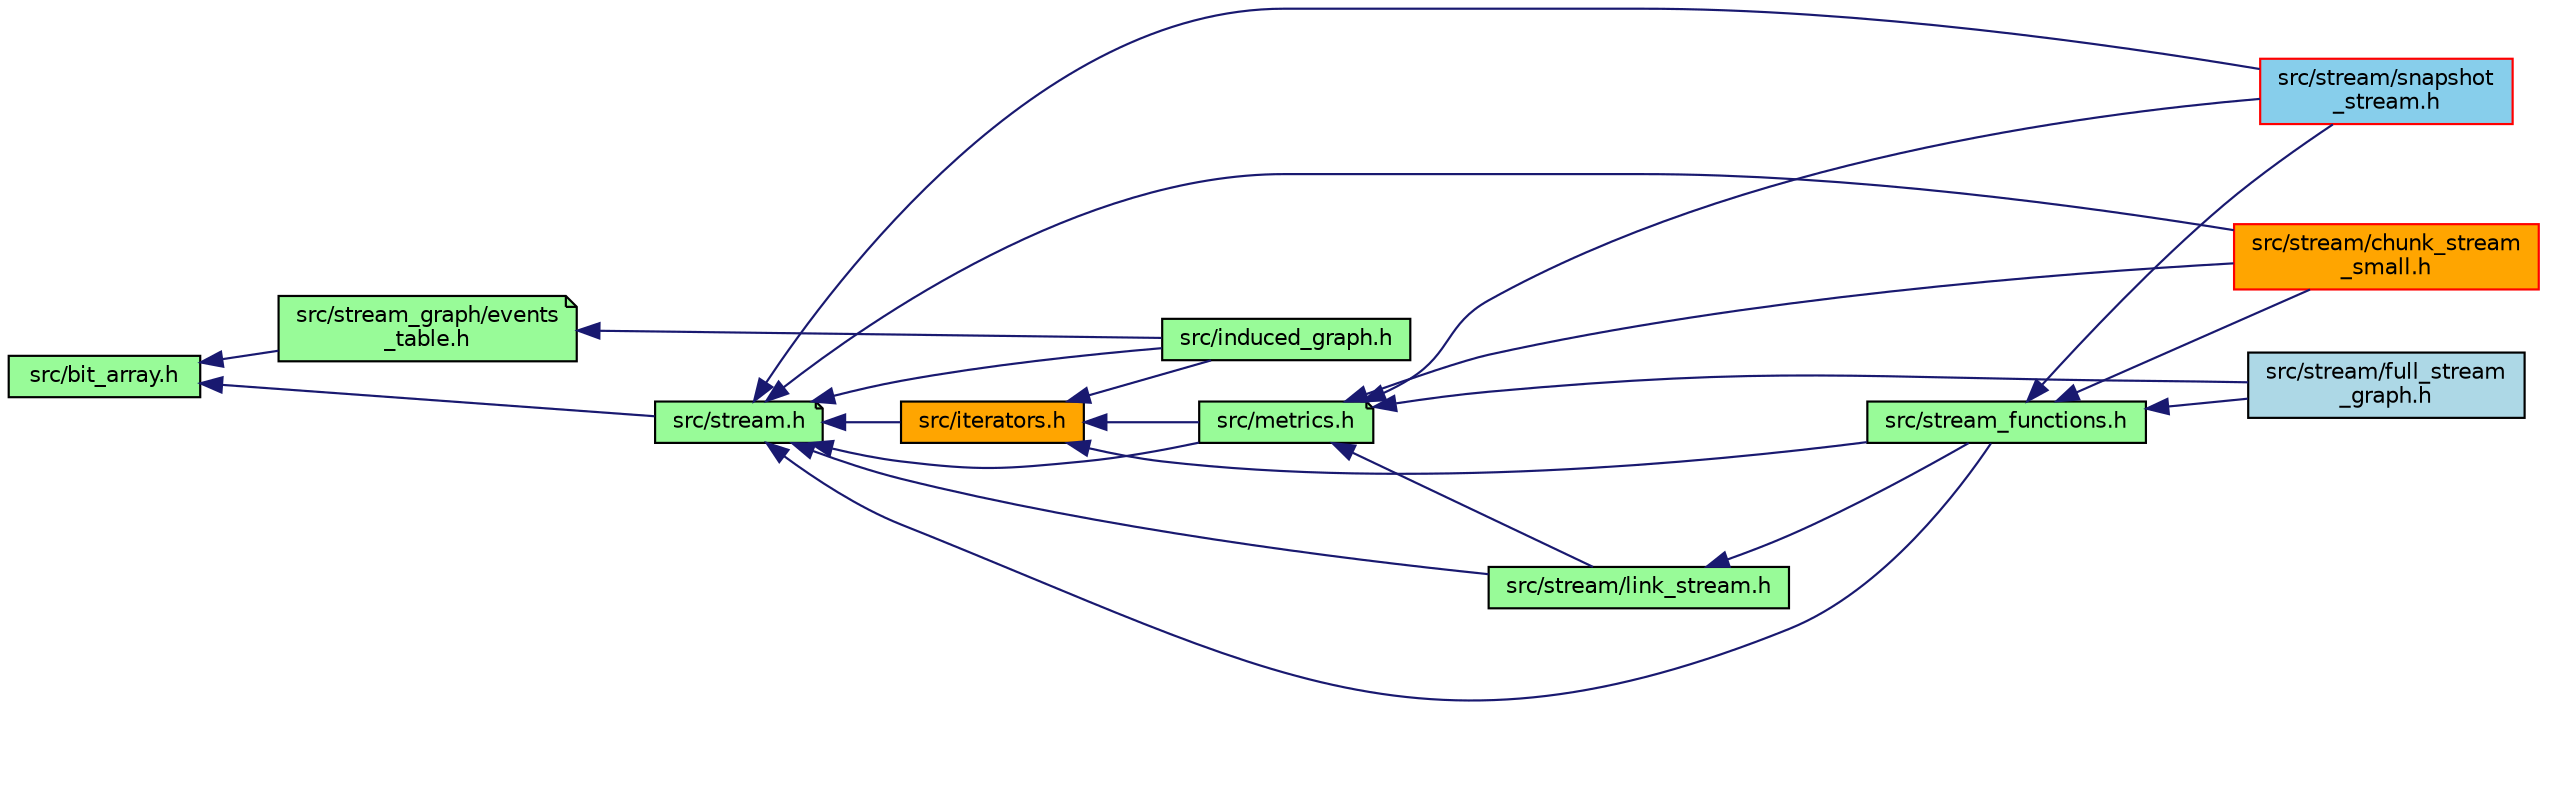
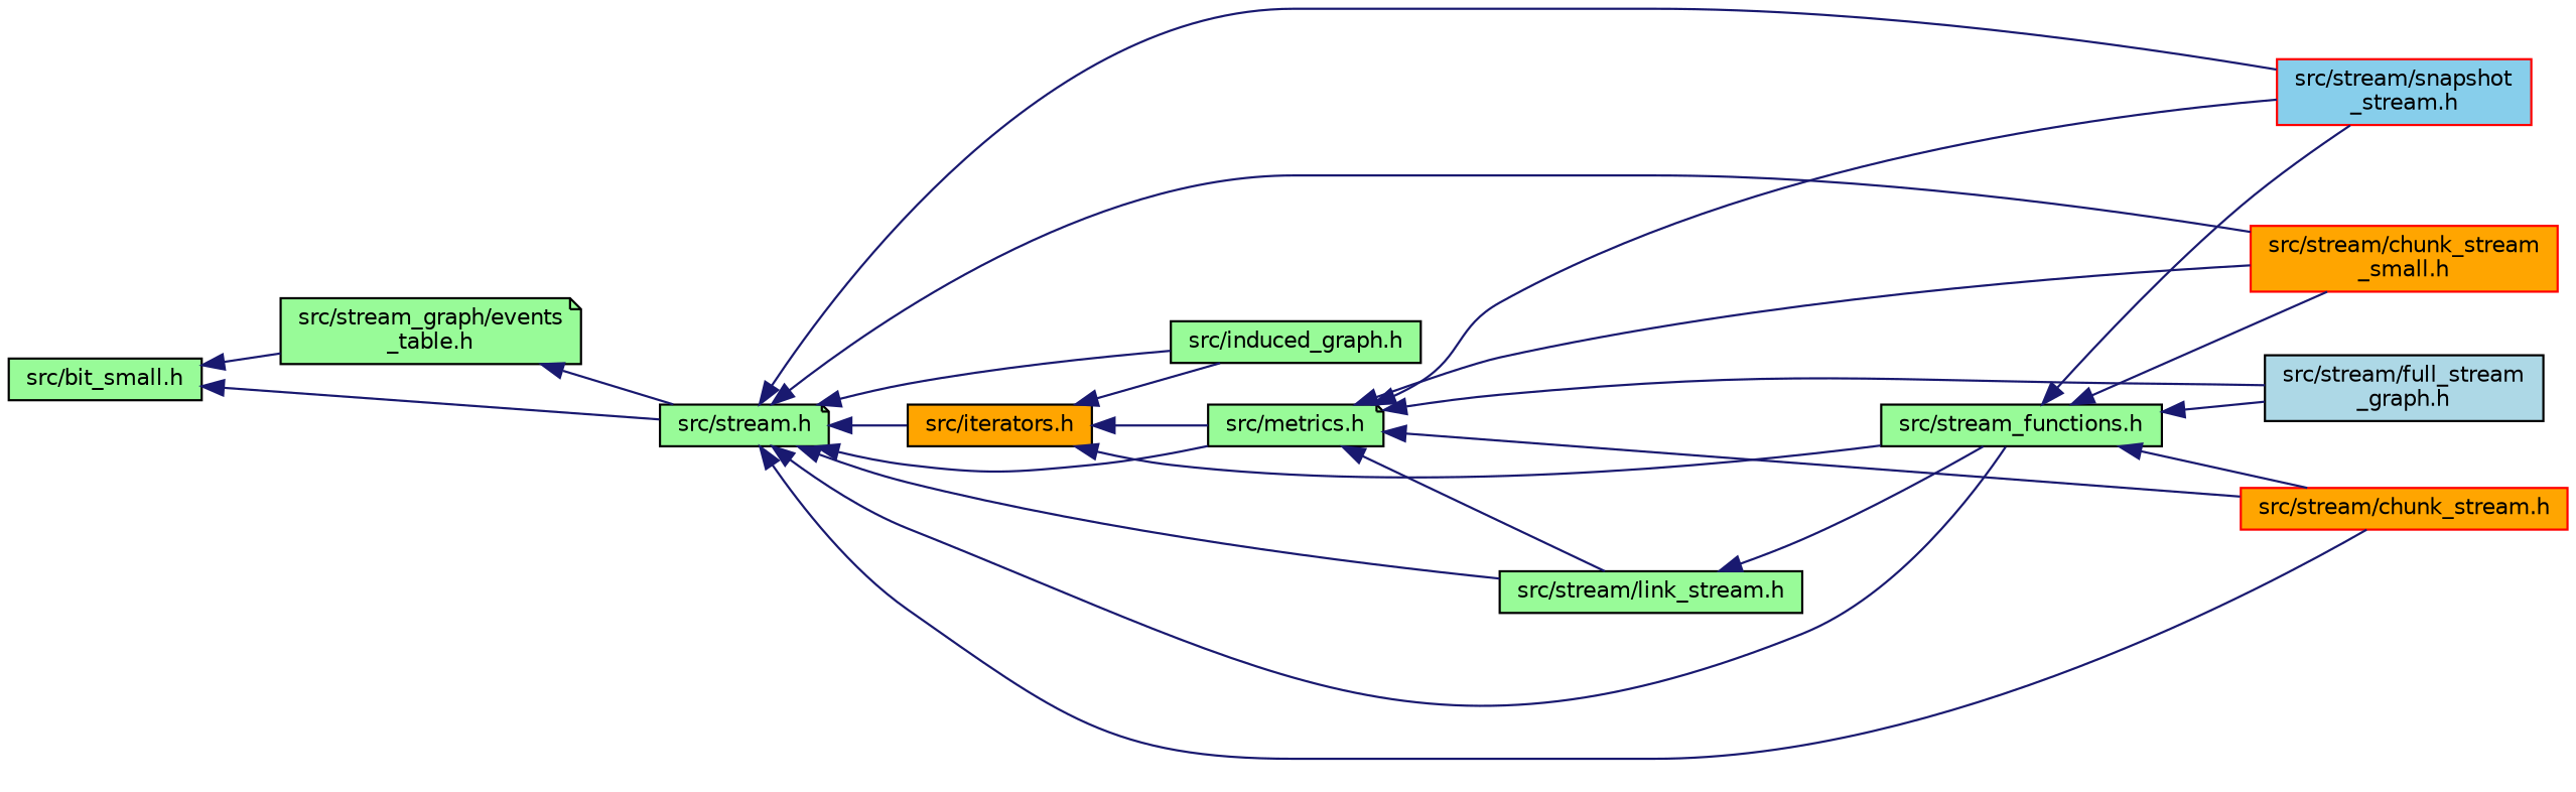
  digraph {
    rankdir=LR
    node [color=black fillcolor=palegreen fontname=Helvetica fontsize=10 shape=box style=filled]
    edge [color=midnightblue dir=back fontname=Helvetica fontsize=10 labelfontname=Helvetica labelfontsize=10 style=solid]
-   n1 [fontcolor=black height=0.2 label="src/bit_array.h" width=0.4]
+   n1 [fontcolor=black height=0.2 label="src/bit_small.h" width=0.4]
    n2 [height=0.2 label="src/stream.h" shape=note width=0.4]
    n3 [height=0.2 label="src/stream_graph/events\l_table.h" shape=note width=0.4]
    n4 [height=0.2 label="src/induced_graph.h" width=0.4]
    n5 [fillcolor=orange height=0.2 label="src/iterators.h" width=0.4]
    n6 [height=0.2 label="src/metrics.h" shape=note width=0.4]
+   n7 [color=red fillcolor=orange height=0.2 label="src/stream/chunk_stream.h" width=0.4]
    n8 [color=red fillcolor=orange height=0.2 label="src/stream/chunk_stream\l_small.h" width=0.4]
    n9 [height=0.2 label="src/stream/link_stream.h" width=0.4]
    n10 [color=red fillcolor=skyblue height=0.2 label="src/stream/snapshot\l_stream.h" width=0.4]
    n11 [height=0.2 label="src/stream_functions.h" width=0.4]
    n12 [fillcolor=lightblue height=0.2 label="src/stream/full_stream\l_graph.h" width=0.4]
    n1 -> n2
    n1 -> n3
    n2 -> n4
    n2 -> n5
    n2 -> n6
+   n2 -> n7
    n2 -> n8
    n2 -> n9
    n2 -> n10
    n2 -> n11
-   n3 -> n4
+   n3 -> n2
    n5 -> n4
    n5 -> n6
    n5 -> n11
+   n6 -> n7
    n6 -> n8
    n6 -> n9
    n6 -> n10
    n6 -> n12
    n9 -> n11
+   n11 -> n7
    n11 -> n8
    n11 -> n10
    n11 -> n12
  }
